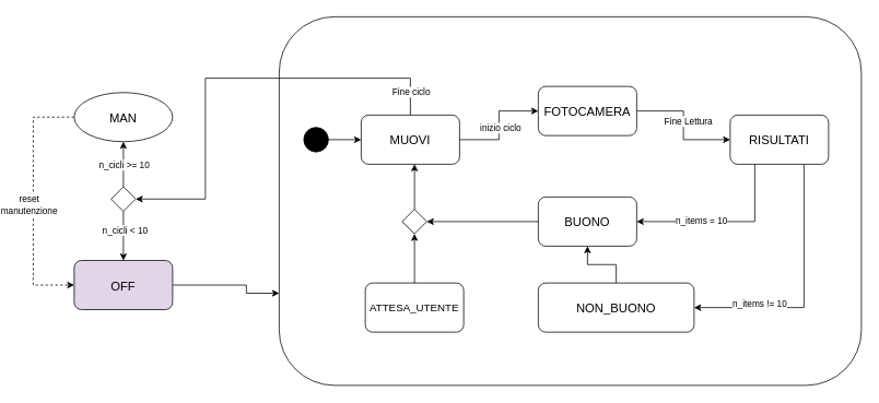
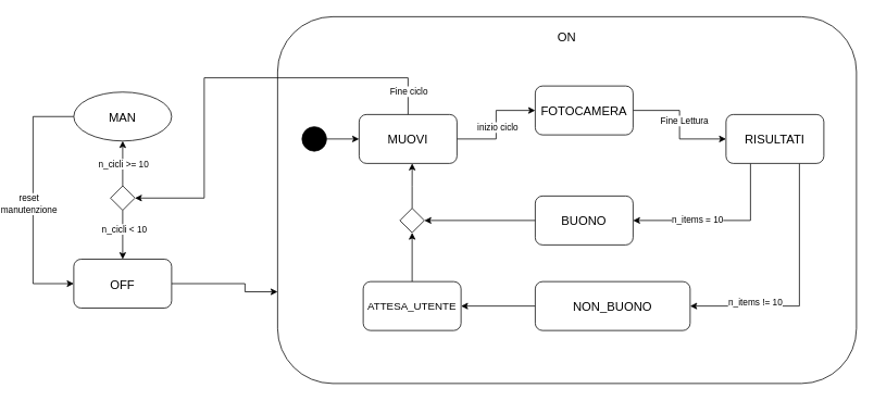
  <mxCell id="0" />
  <mxCell id="1" parent="0" />
  <mxCell id="2" style="edgeStyle=orthogonalEdgeStyle;rounded=0;orthogonalLoop=1;jettySize=auto;html=1;entryX=0;entryY=0.75;entryDx=0;entryDy=0;" edge="1" parent="1" source="3" target="4"><mxGeometry relative="1" as="geometry"><Array as="points"><mxPoint x="280" y="348" /><mxPoint x="280" y="358" /></Array></mxGeometry></mxCell>
- <mxCell id="3" value="&lt;font style=&quot;font-size: 15px;&quot;&gt;OFF&lt;/font&gt;" style="rounded=1;whiteSpace=wrap;html=1;fillColor=#e1d5e7;" vertex="1" parent="1"><mxGeometry x="70" y="317.5" width="120" height="60" as="geometry" /></mxCell>
+ <mxCell id="3" value="&lt;font style=&quot;font-size: 15px;&quot;&gt;OFF&lt;/font&gt;" style="rounded=1;whiteSpace=wrap;html=1;" vertex="1" parent="1"><mxGeometry x="70" y="317.5" width="120" height="60" as="geometry" /></mxCell>
  <mxCell id="4" value="" style="rounded=1;whiteSpace=wrap;html=1;movable=1;resizable=1;rotatable=1;deletable=1;editable=1;locked=0;connectable=1;" vertex="1" parent="1"><mxGeometry x="320" y="20" width="710" height="450" as="geometry" /></mxCell>
+ <mxCell id="5" value="ON&lt;br style=&quot;font-size: 15px;&quot;&gt;" style="text;html=1;strokeColor=none;fillColor=none;align=center;verticalAlign=middle;whiteSpace=wrap;rounded=0;fontSize=15;" vertex="1" parent="1"><mxGeometry x="645" y="30" width="60" height="30" as="geometry" /></mxCell>
  <mxCell id="6" style="edgeStyle=orthogonalEdgeStyle;rounded=0;orthogonalLoop=1;jettySize=auto;html=1;entryX=0;entryY=0.5;entryDx=0;entryDy=0;" edge="1" parent="1" source="7" target="12"><mxGeometry relative="1" as="geometry" /></mxCell>
  <mxCell id="7" value="" style="ellipse;fillColor=strokeColor;html=1;" vertex="1" parent="1"><mxGeometry x="350" y="155" width="30" height="30" as="geometry" /></mxCell>
  <mxCell id="8" style="edgeStyle=orthogonalEdgeStyle;rounded=0;orthogonalLoop=1;jettySize=auto;html=1;entryX=1;entryY=0.5;entryDx=0;entryDy=0;" edge="1" parent="1" source="12" target="31"><mxGeometry relative="1" as="geometry"><Array as="points"><mxPoint x="480" y="95" /><mxPoint x="230" y="95" /><mxPoint x="230" y="243" /></Array></mxGeometry></mxCell>
  <mxCell id="9" value="Fine ciclo" style="edgeLabel;html=1;align=center;verticalAlign=middle;resizable=0;points=[];" vertex="1" connectable="0" parent="8"><mxGeometry x="-0.825" y="1" relative="1" as="geometry"><mxPoint x="1" y="15" as="offset" /></mxGeometry></mxCell>
  <mxCell id="10" style="edgeStyle=orthogonalEdgeStyle;rounded=0;orthogonalLoop=1;jettySize=auto;html=1;entryX=0;entryY=0.5;entryDx=0;entryDy=0;" edge="1" parent="1" source="12" target="15"><mxGeometry relative="1" as="geometry"><mxPoint x="670" y="170" as="targetPoint" /></mxGeometry></mxCell>
  <mxCell id="11" value="inizio ciclo" style="edgeLabel;html=1;align=center;verticalAlign=middle;resizable=0;points=[];" vertex="1" connectable="0" parent="10"><mxGeometry x="-0.044" y="-1" relative="1" as="geometry"><mxPoint as="offset" /></mxGeometry></mxCell>
  <mxCell id="12" value="&lt;font style=&quot;font-size: 15px;&quot;&gt;MUOVI&lt;/font&gt;" style="rounded=1;whiteSpace=wrap;html=1;" vertex="1" parent="1"><mxGeometry x="420" y="140" width="120" height="60" as="geometry" /></mxCell>
  <mxCell id="13" style="edgeStyle=orthogonalEdgeStyle;rounded=0;orthogonalLoop=1;jettySize=auto;html=1;entryX=0;entryY=0.5;entryDx=0;entryDy=0;" edge="1" parent="1" source="15" target="20"><mxGeometry relative="1" as="geometry" /></mxCell>
  <mxCell id="14" value="Fine Lettura" style="edgeLabel;html=1;align=center;verticalAlign=middle;resizable=0;points=[];" vertex="1" connectable="0" parent="13"><mxGeometry x="-0.077" y="5" relative="1" as="geometry"><mxPoint as="offset" /></mxGeometry></mxCell>
  <mxCell id="15" value="FOTOCAMERA" style="whiteSpace=wrap;html=1;rounded=1;fontSize=15;" vertex="1" parent="1"><mxGeometry x="636" y="105" width="120" height="60" as="geometry" /></mxCell>
  <mxCell id="16" style="edgeStyle=orthogonalEdgeStyle;rounded=0;orthogonalLoop=1;jettySize=auto;html=1;exitX=0.25;exitY=1;exitDx=0;exitDy=0;entryX=1;entryY=0.5;entryDx=0;entryDy=0;" edge="1" parent="1" source="20" target="21"><mxGeometry relative="1" as="geometry" /></mxCell>
  <mxCell id="17" value="n_items = 10" style="edgeLabel;html=1;align=center;verticalAlign=middle;resizable=0;points=[];" vertex="1" connectable="0" parent="16"><mxGeometry x="0.27" y="-2" relative="1" as="geometry"><mxPoint as="offset" /></mxGeometry></mxCell>
  <mxCell id="18" style="edgeStyle=orthogonalEdgeStyle;rounded=0;orthogonalLoop=1;jettySize=auto;html=1;exitX=0.75;exitY=1;exitDx=0;exitDy=0;entryX=1;entryY=0.5;entryDx=0;entryDy=0;" edge="1" parent="1" source="20" target="23"><mxGeometry relative="1" as="geometry" /></mxCell>
  <mxCell id="19" value="n_items != 10" style="edgeLabel;html=1;align=center;verticalAlign=middle;resizable=0;points=[];" vertex="1" connectable="0" parent="18"><mxGeometry x="0.574" y="-4" relative="1" as="geometry"><mxPoint x="13" y="-1" as="offset" /></mxGeometry></mxCell>
  <mxCell id="20" value="RISULTATI&lt;br&gt;" style="whiteSpace=wrap;html=1;rounded=1;fontSize=15;" vertex="1" parent="1"><mxGeometry x="870" y="140" width="120" height="60" as="geometry" /></mxCell>
  <mxCell id="21" value="BUONO" style="whiteSpace=wrap;html=1;rounded=1;fontSize=15;" vertex="1" parent="1"><mxGeometry x="636" y="240" width="120" height="60" as="geometry" /></mxCell>
- <mxCell id="22" value="" style="edgeStyle=orthogonalEdgeStyle;rounded=0;orthogonalLoop=1;jettySize=auto;html=1;" edge="1" parent="1" source="23" target="21"><mxGeometry relative="1" as="geometry" /></mxCell>
+ <mxCell id="22" value="" style="edgeStyle=orthogonalEdgeStyle;rounded=0;orthogonalLoop=1;jettySize=auto;html=1;" edge="1" parent="1" source="23" target="36"><mxGeometry relative="1" as="geometry" /></mxCell>
  <mxCell id="23" value="NON_BUONO" style="whiteSpace=wrap;html=1;rounded=1;fontSize=15;" vertex="1" parent="1"><mxGeometry x="636" y="345" width="190" height="60" as="geometry" /></mxCell>
- <mxCell id="24" style="edgeStyle=orthogonalEdgeStyle;rounded=0;orthogonalLoop=1;jettySize=auto;html=1;entryX=0;entryY=0.5;entryDx=0;entryDy=0;dashed=1;" edge="1" parent="1" source="26" target="3"><mxGeometry relative="1" as="geometry"><mxPoint x="20" y="397.5" as="targetPoint" /><Array as="points"><mxPoint x="20" y="142.5" /><mxPoint x="20" y="347.5" /></Array></mxGeometry></mxCell>
+ <mxCell id="24" style="edgeStyle=orthogonalEdgeStyle;rounded=0;orthogonalLoop=1;jettySize=auto;html=1;entryX=0;entryY=0.5;entryDx=0;entryDy=0;" edge="1" parent="1" source="26" target="3"><mxGeometry relative="1" as="geometry"><mxPoint x="20" y="397.5" as="targetPoint" /><Array as="points"><mxPoint x="20" y="142.5" /><mxPoint x="20" y="347.5" /></Array></mxGeometry></mxCell>
  <mxCell id="25" value="reset&lt;br&gt;manutenzione" style="edgeLabel;html=1;align=center;verticalAlign=middle;resizable=0;points=[];" vertex="1" connectable="0" parent="24"><mxGeometry x="0.029" y="-6" relative="1" as="geometry"><mxPoint as="offset" /></mxGeometry></mxCell>
  <mxCell id="26" value="MAN" style="ellipse;whiteSpace=wrap;html=1;fontSize=15;" vertex="1" parent="1"><mxGeometry x="70" y="112.5" width="120" height="60" as="geometry" /></mxCell>
  <mxCell id="27" style="edgeStyle=orthogonalEdgeStyle;rounded=0;orthogonalLoop=1;jettySize=auto;html=1;entryX=0.5;entryY=0;entryDx=0;entryDy=0;" edge="1" parent="1" source="31" target="3"><mxGeometry relative="1" as="geometry" /></mxCell>
  <mxCell id="28" value="n_cicli &amp;lt; 10" style="edgeLabel;html=1;align=center;verticalAlign=middle;resizable=0;points=[];" vertex="1" connectable="0" parent="27"><mxGeometry x="-0.249" y="1" relative="1" as="geometry"><mxPoint as="offset" /></mxGeometry></mxCell>
  <mxCell id="29" value="" style="edgeStyle=orthogonalEdgeStyle;rounded=0;orthogonalLoop=1;jettySize=auto;html=1;" edge="1" parent="1" source="31" target="26"><mxGeometry relative="1" as="geometry" /></mxCell>
  <mxCell id="30" value="n_cicli &amp;gt;= 10" style="edgeLabel;html=1;align=center;verticalAlign=middle;resizable=0;points=[];" vertex="1" connectable="0" parent="29"><mxGeometry x="-0.001" relative="1" as="geometry"><mxPoint as="offset" /></mxGeometry></mxCell>
  <mxCell id="31" value="" style="rhombus;whiteSpace=wrap;html=1;" vertex="1" parent="1"><mxGeometry x="115" y="227.5" width="30" height="30" as="geometry" /></mxCell>
  <mxCell id="32" value="" style="edgeStyle=orthogonalEdgeStyle;rounded=0;orthogonalLoop=1;jettySize=auto;html=1;" edge="1" parent="1" source="21" target="34"><mxGeometry relative="1" as="geometry"><mxPoint x="490" y="270" as="targetPoint" /><mxPoint x="636" y="270" as="sourcePoint" /></mxGeometry></mxCell>
  <mxCell id="33" style="edgeStyle=orthogonalEdgeStyle;rounded=0;orthogonalLoop=1;jettySize=auto;html=1;exitX=0.5;exitY=0;exitDx=0;exitDy=0;" edge="1" parent="1" source="34"><mxGeometry relative="1" as="geometry"><mxPoint x="485.059" y="200" as="targetPoint" /></mxGeometry></mxCell>
  <mxCell id="34" value="" style="rhombus;whiteSpace=wrap;html=1;" vertex="1" parent="1"><mxGeometry x="470" y="255" width="30" height="30" as="geometry" /></mxCell>
  <mxCell id="35" value="" style="edgeStyle=orthogonalEdgeStyle;rounded=0;orthogonalLoop=1;jettySize=auto;html=1;" edge="1" parent="1" source="36" target="34"><mxGeometry relative="1" as="geometry" /></mxCell>
  <mxCell id="36" value="ATTESA_UTENTE" style="whiteSpace=wrap;html=1;rounded=1;fontSize=13;" vertex="1" parent="1"><mxGeometry x="425" y="345" width="120" height="60" as="geometry" /></mxCell>
